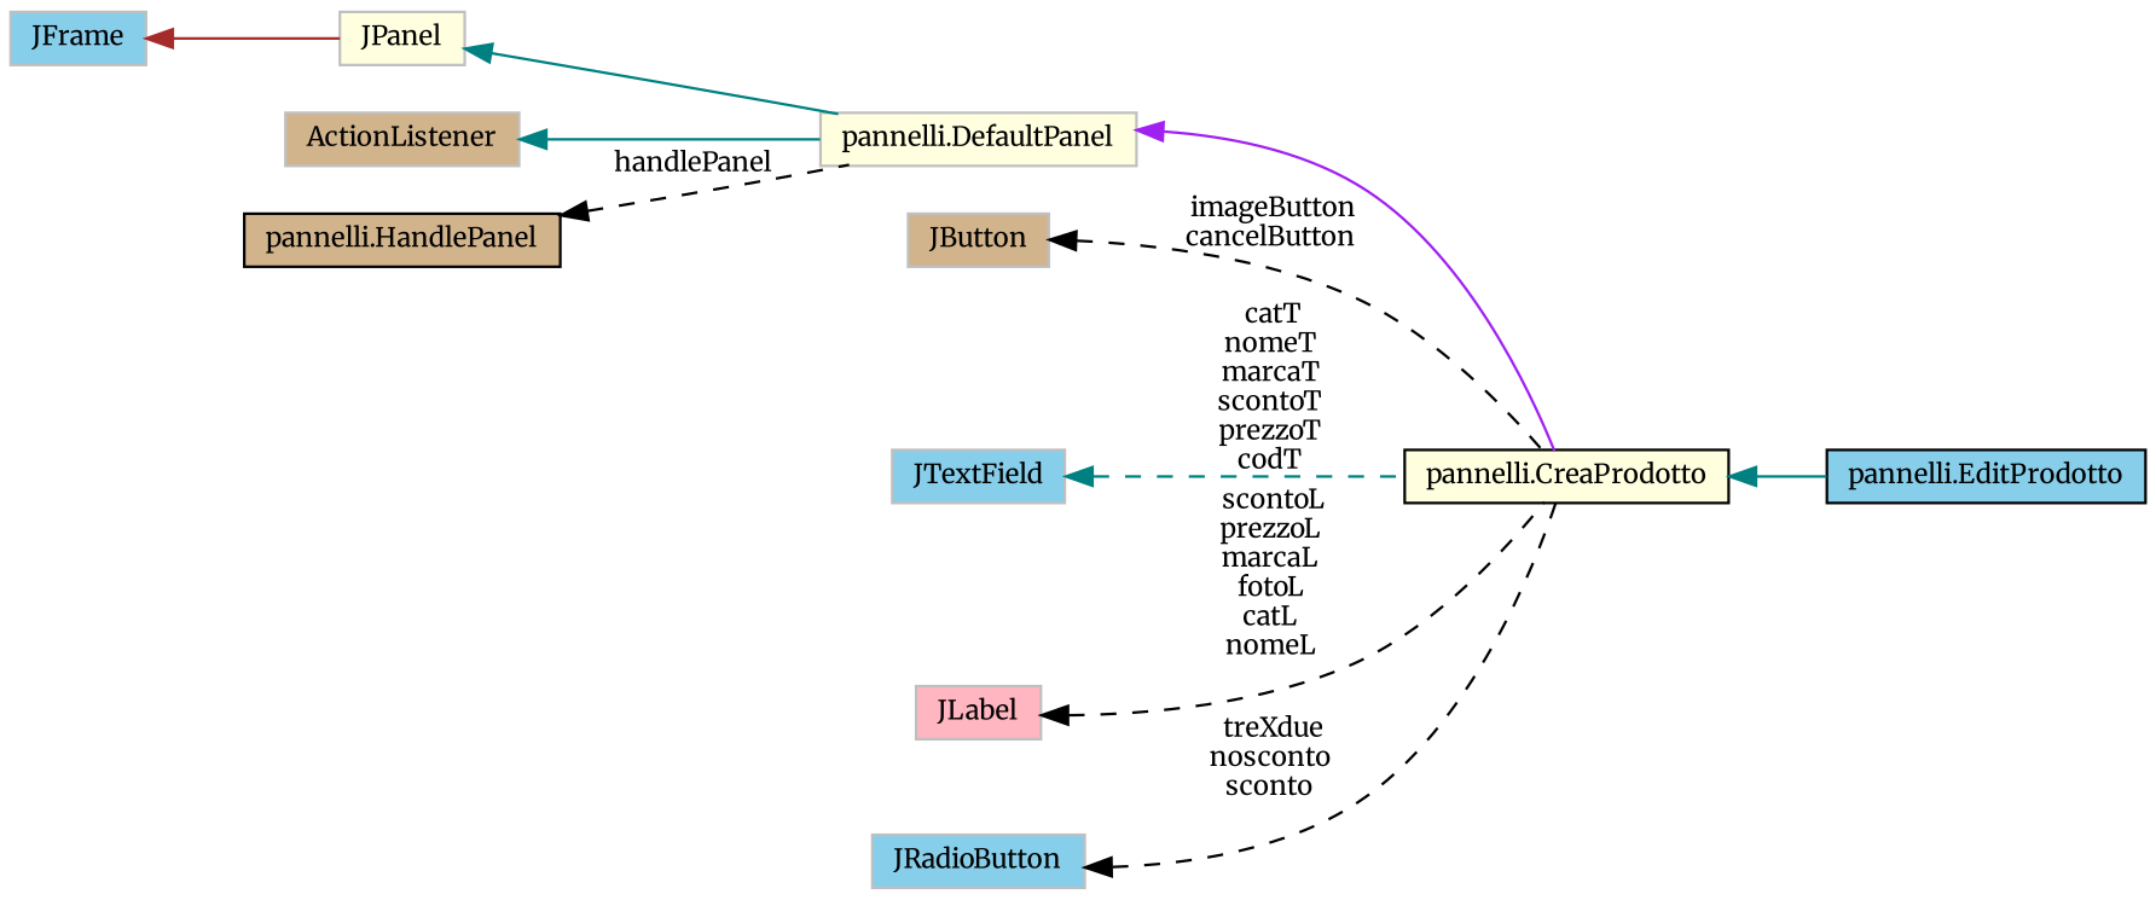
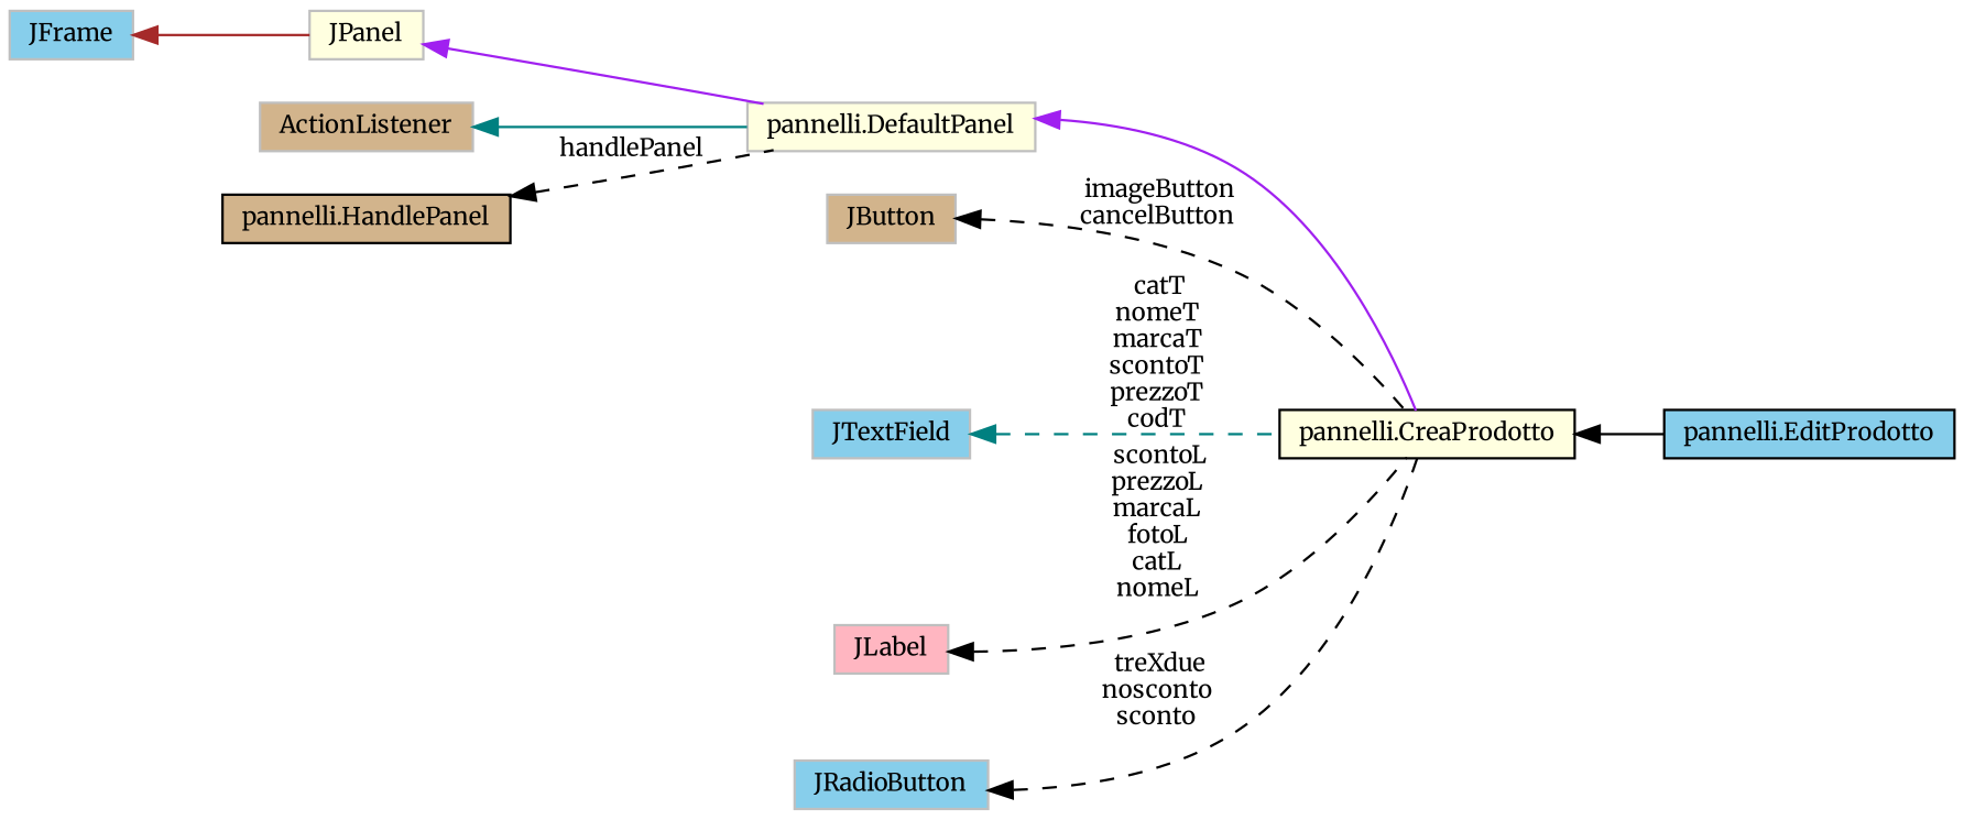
  digraph {
    fontname=Merriweather
    rankdir=LR
    node [color=grey75 fillcolor=skyblue fontname=Merriweather fontsize=10 shape=record style=filled]
    edge [color=black dir=back fontname=Merriweather fontsize=10 labelfontname=Helvetica labelfontsize=10 style=solid]
    n1 [color=black fontcolor=black height=0.2 label="pannelli.EditProdotto" width=0.4]
    n2 [color=black fillcolor=lightyellow height=0.2 label="pannelli.CreaProdotto" width=0.4]
    n3 [fillcolor=lightyellow height=0.2 label="pannelli.DefaultPanel" width=0.4]
    n4 [fillcolor=lightyellow height=0.2 label=JPanel width=0.4]
    n5 [fillcolor=tan height=0.2 label=ActionListener width=0.4]
    n6 [color=black fillcolor=tan height=0.2 label="pannelli.HandlePanel" width=0.4]
    n7 [height=0.2 label=JFrame width=0.4]
    n8 [fillcolor=tan height=0.2 label=JButton width=0.4]
    n9 [height=0.2 label=JTextField width=0.4]
    n10 [fillcolor=lightpink height=0.2 label=JLabel width=0.4]
    n11 [height=0.2 label=JRadioButton width=0.4]
-   n2 -> n1 [color=teal]
+   n2 -> n1
    n3 -> n2 [color=purple]
-   n4 -> n3 [color=teal]
+   n4 -> n3 [color=purple]
    n5 -> n3 [color=teal]
    n6 -> n3 [label=" handlePanel" style=dashed]
    n7 -> n4 [color=brown]
    n8 -> n2 [label=" imageButton\ncancelButton" style=dashed]
    n9 -> n2 [color=teal label=" catT\nnomeT\nmarcaT\nscontoT\nprezzoT\ncodT" style=dashed]
    n10 -> n2 [label=" scontoL\nprezzoL\nmarcaL\nfotoL\ncatL\nnomeL" style=dashed]
    n11 -> n2 [label=" treXdue\nnosconto\nsconto" style=dashed]
  }
